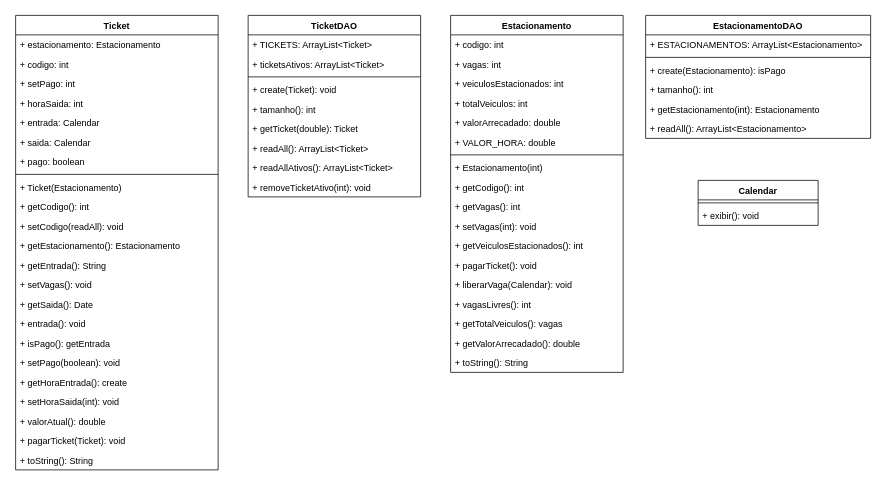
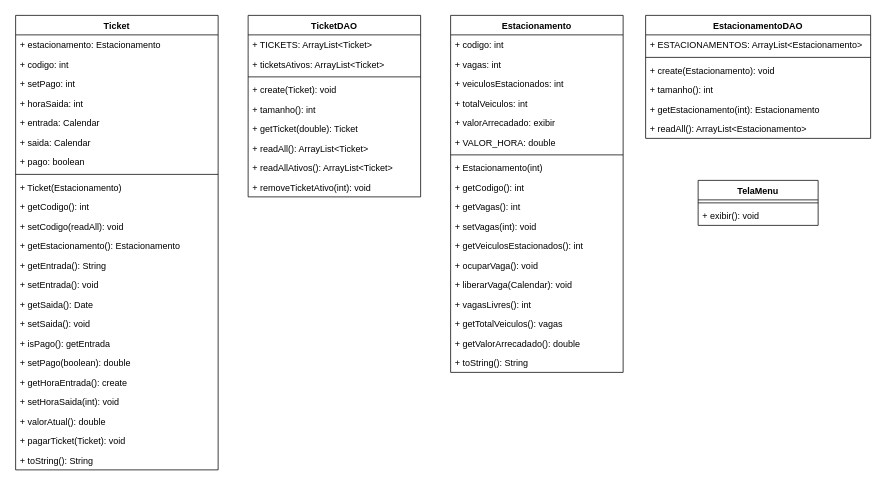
  <mxCell id="0" />
  <mxCell id="1" parent="0" />
  <mxCell id="2" value="Ticket" style="swimlane;fontStyle=1;align=center;verticalAlign=top;childLayout=stackLayout;horizontal=1;startSize=26;horizontalStack=0;resizeParent=1;resizeParentMax=0;resizeLast=0;collapsible=1;marginBottom=0;" vertex="1" parent="1"><mxGeometry x="20" y="20" width="270" height="606" as="geometry" /></mxCell>
  <mxCell id="3" value="+ estacionamento: Estacionamento" style="text;strokeColor=none;fillColor=none;align=left;verticalAlign=top;spacingLeft=4;spacingRight=4;overflow=hidden;rotatable=0;points=[[0,0.5],[1,0.5]];portConstraint=eastwest;" vertex="1" parent="2"><mxGeometry y="26" width="270" height="26" as="geometry" /></mxCell>
  <mxCell id="4" value="+ codigo: int" style="text;strokeColor=none;fillColor=none;align=left;verticalAlign=top;spacingLeft=4;spacingRight=4;overflow=hidden;rotatable=0;points=[[0,0.5],[1,0.5]];portConstraint=eastwest;" vertex="1" parent="2"><mxGeometry y="52" width="270" height="26" as="geometry" /></mxCell>
  <mxCell id="5" value="+ setPago: int" style="text;strokeColor=none;fillColor=none;align=left;verticalAlign=top;spacingLeft=4;spacingRight=4;overflow=hidden;rotatable=0;points=[[0,0.5],[1,0.5]];portConstraint=eastwest;" vertex="1" parent="2"><mxGeometry y="78" width="270" height="26" as="geometry" /></mxCell>
  <mxCell id="6" value="+ horaSaida: int" style="text;strokeColor=none;fillColor=none;align=left;verticalAlign=top;spacingLeft=4;spacingRight=4;overflow=hidden;rotatable=0;points=[[0,0.5],[1,0.5]];portConstraint=eastwest;" vertex="1" parent="2"><mxGeometry y="104" width="270" height="26" as="geometry" /></mxCell>
  <mxCell id="7" value="+ entrada: Calendar" style="text;strokeColor=none;fillColor=none;align=left;verticalAlign=top;spacingLeft=4;spacingRight=4;overflow=hidden;rotatable=0;points=[[0,0.5],[1,0.5]];portConstraint=eastwest;" vertex="1" parent="2"><mxGeometry y="130" width="270" height="26" as="geometry" /></mxCell>
  <mxCell id="8" value="+ saida: Calendar" style="text;strokeColor=none;fillColor=none;align=left;verticalAlign=top;spacingLeft=4;spacingRight=4;overflow=hidden;rotatable=0;points=[[0,0.5],[1,0.5]];portConstraint=eastwest;" vertex="1" parent="2"><mxGeometry y="156" width="270" height="26" as="geometry" /></mxCell>
  <mxCell id="9" value="+ pago: boolean" style="text;strokeColor=none;fillColor=none;align=left;verticalAlign=top;spacingLeft=4;spacingRight=4;overflow=hidden;rotatable=0;points=[[0,0.5],[1,0.5]];portConstraint=eastwest;" vertex="1" parent="2"><mxGeometry y="182" width="270" height="26" as="geometry" /></mxCell>
  <mxCell id="10" value="" style="line;strokeWidth=1;fillColor=none;align=left;verticalAlign=middle;spacingTop=-1;spacingLeft=3;spacingRight=3;rotatable=0;labelPosition=right;points=[];portConstraint=eastwest;" vertex="1" parent="2"><mxGeometry y="208" width="270" height="8" as="geometry" /></mxCell>
  <mxCell id="11" value="+ Ticket(Estacionamento)" style="text;strokeColor=none;fillColor=none;align=left;verticalAlign=top;spacingLeft=4;spacingRight=4;overflow=hidden;rotatable=0;points=[[0,0.5],[1,0.5]];portConstraint=eastwest;" vertex="1" parent="2"><mxGeometry y="216" width="270" height="26" as="geometry" /></mxCell>
  <mxCell id="12" value="+ getCodigo(): int" style="text;strokeColor=none;fillColor=none;align=left;verticalAlign=top;spacingLeft=4;spacingRight=4;overflow=hidden;rotatable=0;points=[[0,0.5],[1,0.5]];portConstraint=eastwest;" vertex="1" parent="2"><mxGeometry y="242" width="270" height="26" as="geometry" /></mxCell>
  <mxCell id="13" value="+ setCodigo(readAll): void" style="text;strokeColor=none;fillColor=none;align=left;verticalAlign=top;spacingLeft=4;spacingRight=4;overflow=hidden;rotatable=0;points=[[0,0.5],[1,0.5]];portConstraint=eastwest;" vertex="1" parent="2"><mxGeometry y="268" width="270" height="26" as="geometry" /></mxCell>
  <mxCell id="14" value="+ getEstacionamento(): Estacionamento" style="text;strokeColor=none;fillColor=none;align=left;verticalAlign=top;spacingLeft=4;spacingRight=4;overflow=hidden;rotatable=0;points=[[0,0.5],[1,0.5]];portConstraint=eastwest;" vertex="1" parent="2"><mxGeometry y="294" width="270" height="26" as="geometry" /></mxCell>
  <mxCell id="15" value="+ getEntrada(): String" style="text;strokeColor=none;fillColor=none;align=left;verticalAlign=top;spacingLeft=4;spacingRight=4;overflow=hidden;rotatable=0;points=[[0,0.5],[1,0.5]];portConstraint=eastwest;" vertex="1" parent="2"><mxGeometry y="320" width="270" height="26" as="geometry" /></mxCell>
- <mxCell id="16" value="+ setVagas(): void" style="text;strokeColor=none;fillColor=none;align=left;verticalAlign=top;spacingLeft=4;spacingRight=4;overflow=hidden;rotatable=0;points=[[0,0.5],[1,0.5]];portConstraint=eastwest;" vertex="1" parent="2"><mxGeometry y="346" width="270" height="26" as="geometry" /></mxCell>
+ <mxCell id="16" value="+ setEntrada(): void" style="text;strokeColor=none;fillColor=none;align=left;verticalAlign=top;spacingLeft=4;spacingRight=4;overflow=hidden;rotatable=0;points=[[0,0.5],[1,0.5]];portConstraint=eastwest;" vertex="1" parent="2"><mxGeometry y="346" width="270" height="26" as="geometry" /></mxCell>
  <mxCell id="17" value="+ getSaida(): Date" style="text;strokeColor=none;fillColor=none;align=left;verticalAlign=top;spacingLeft=4;spacingRight=4;overflow=hidden;rotatable=0;points=[[0,0.5],[1,0.5]];portConstraint=eastwest;" vertex="1" parent="2"><mxGeometry y="372" width="270" height="26" as="geometry" /></mxCell>
- <mxCell id="18" value="+ entrada(): void" style="text;strokeColor=none;fillColor=none;align=left;verticalAlign=top;spacingLeft=4;spacingRight=4;overflow=hidden;rotatable=0;points=[[0,0.5],[1,0.5]];portConstraint=eastwest;" vertex="1" parent="2"><mxGeometry y="398" width="270" height="26" as="geometry" /></mxCell>
+ <mxCell id="18" value="+ setSaida(): void" style="text;strokeColor=none;fillColor=none;align=left;verticalAlign=top;spacingLeft=4;spacingRight=4;overflow=hidden;rotatable=0;points=[[0,0.5],[1,0.5]];portConstraint=eastwest;" vertex="1" parent="2"><mxGeometry y="398" width="270" height="26" as="geometry" /></mxCell>
  <mxCell id="19" value="+ isPago(): getEntrada" style="text;strokeColor=none;fillColor=none;align=left;verticalAlign=top;spacingLeft=4;spacingRight=4;overflow=hidden;rotatable=0;points=[[0,0.5],[1,0.5]];portConstraint=eastwest;" vertex="1" parent="2"><mxGeometry y="424" width="270" height="26" as="geometry" /></mxCell>
- <mxCell id="20" value="+ setPago(boolean): void" style="text;strokeColor=none;fillColor=none;align=left;verticalAlign=top;spacingLeft=4;spacingRight=4;overflow=hidden;rotatable=0;points=[[0,0.5],[1,0.5]];portConstraint=eastwest;" vertex="1" parent="2"><mxGeometry y="450" width="270" height="26" as="geometry" /></mxCell>
+ <mxCell id="20" value="+ setPago(boolean): double" style="text;strokeColor=none;fillColor=none;align=left;verticalAlign=top;spacingLeft=4;spacingRight=4;overflow=hidden;rotatable=0;points=[[0,0.5],[1,0.5]];portConstraint=eastwest;" vertex="1" parent="2"><mxGeometry y="450" width="270" height="26" as="geometry" /></mxCell>
  <mxCell id="21" value="+ getHoraEntrada(): create" style="text;strokeColor=none;fillColor=none;align=left;verticalAlign=top;spacingLeft=4;spacingRight=4;overflow=hidden;rotatable=0;points=[[0,0.5],[1,0.5]];portConstraint=eastwest;" vertex="1" parent="2"><mxGeometry y="476" width="270" height="26" as="geometry" /></mxCell>
  <mxCell id="22" value="+ setHoraSaida(int): void" style="text;strokeColor=none;fillColor=none;align=left;verticalAlign=top;spacingLeft=4;spacingRight=4;overflow=hidden;rotatable=0;points=[[0,0.5],[1,0.5]];portConstraint=eastwest;" vertex="1" parent="2"><mxGeometry y="502" width="270" height="26" as="geometry" /></mxCell>
  <mxCell id="23" value="+ valorAtual(): double" style="text;strokeColor=none;fillColor=none;align=left;verticalAlign=top;spacingLeft=4;spacingRight=4;overflow=hidden;rotatable=0;points=[[0,0.5],[1,0.5]];portConstraint=eastwest;" vertex="1" parent="2"><mxGeometry y="528" width="270" height="26" as="geometry" /></mxCell>
  <mxCell id="24" value="+ pagarTicket(Ticket): void" style="text;strokeColor=none;fillColor=none;align=left;verticalAlign=top;spacingLeft=4;spacingRight=4;overflow=hidden;rotatable=0;points=[[0,0.5],[1,0.5]];portConstraint=eastwest;" vertex="1" parent="2"><mxGeometry y="554" width="270" height="26" as="geometry" /></mxCell>
  <mxCell id="25" value="+ toString(): String" style="text;strokeColor=none;fillColor=none;align=left;verticalAlign=top;spacingLeft=4;spacingRight=4;overflow=hidden;rotatable=0;points=[[0,0.5],[1,0.5]];portConstraint=eastwest;" vertex="1" parent="2"><mxGeometry y="580" width="270" height="26" as="geometry" /></mxCell>
  <mxCell id="26" value="TicketDAO" style="swimlane;fontStyle=1;align=center;verticalAlign=top;childLayout=stackLayout;horizontal=1;startSize=26;horizontalStack=0;resizeParent=1;resizeParentMax=0;resizeLast=0;collapsible=1;marginBottom=0;" vertex="1" parent="1"><mxGeometry x="330" y="20" width="230" height="242" as="geometry" /></mxCell>
  <mxCell id="27" value="+ TICKETS: ArrayList&lt;Ticket&gt;" style="text;strokeColor=none;fillColor=none;align=left;verticalAlign=top;spacingLeft=4;spacingRight=4;overflow=hidden;rotatable=0;points=[[0,0.5],[1,0.5]];portConstraint=eastwest;" vertex="1" parent="26"><mxGeometry y="26" width="230" height="26" as="geometry" /></mxCell>
  <mxCell id="28" value="+ ticketsAtivos: ArrayList&lt;Ticket&gt;" style="text;strokeColor=none;fillColor=none;align=left;verticalAlign=top;spacingLeft=4;spacingRight=4;overflow=hidden;rotatable=0;points=[[0,0.5],[1,0.5]];portConstraint=eastwest;" vertex="1" parent="26"><mxGeometry y="52" width="230" height="26" as="geometry" /></mxCell>
  <mxCell id="29" value="" style="line;strokeWidth=1;fillColor=none;align=left;verticalAlign=middle;spacingTop=-1;spacingLeft=3;spacingRight=3;rotatable=0;labelPosition=right;points=[];portConstraint=eastwest;" vertex="1" parent="26"><mxGeometry y="78" width="230" height="8" as="geometry" /></mxCell>
  <mxCell id="30" value="+ create(Ticket): void" style="text;strokeColor=none;fillColor=none;align=left;verticalAlign=top;spacingLeft=4;spacingRight=4;overflow=hidden;rotatable=0;points=[[0,0.5],[1,0.5]];portConstraint=eastwest;" vertex="1" parent="26"><mxGeometry y="86" width="230" height="26" as="geometry" /></mxCell>
  <mxCell id="31" value="+ tamanho(): int" style="text;strokeColor=none;fillColor=none;align=left;verticalAlign=top;spacingLeft=4;spacingRight=4;overflow=hidden;rotatable=0;points=[[0,0.5],[1,0.5]];portConstraint=eastwest;" vertex="1" parent="26"><mxGeometry y="112" width="230" height="26" as="geometry" /></mxCell>
  <mxCell id="32" value="+ getTicket(double): Ticket" style="text;strokeColor=none;fillColor=none;align=left;verticalAlign=top;spacingLeft=4;spacingRight=4;overflow=hidden;rotatable=0;points=[[0,0.5],[1,0.5]];portConstraint=eastwest;" vertex="1" parent="26"><mxGeometry y="138" width="230" height="26" as="geometry" /></mxCell>
  <mxCell id="33" value="+ readAll(): ArrayList&lt;Ticket&gt;" style="text;strokeColor=none;fillColor=none;align=left;verticalAlign=top;spacingLeft=4;spacingRight=4;overflow=hidden;rotatable=0;points=[[0,0.5],[1,0.5]];portConstraint=eastwest;" vertex="1" parent="26"><mxGeometry y="164" width="230" height="26" as="geometry" /></mxCell>
  <mxCell id="34" value="+ readAllAtivos(): ArrayList&lt;Ticket&gt;" style="text;strokeColor=none;fillColor=none;align=left;verticalAlign=top;spacingLeft=4;spacingRight=4;overflow=hidden;rotatable=0;points=[[0,0.5],[1,0.5]];portConstraint=eastwest;" vertex="1" parent="26"><mxGeometry y="190" width="230" height="26" as="geometry" /></mxCell>
  <mxCell id="35" value="+ removeTicketAtivo(int): void" style="text;strokeColor=none;fillColor=none;align=left;verticalAlign=top;spacingLeft=4;spacingRight=4;overflow=hidden;rotatable=0;points=[[0,0.5],[1,0.5]];portConstraint=eastwest;" vertex="1" parent="26"><mxGeometry y="216" width="230" height="26" as="geometry" /></mxCell>
  <mxCell id="36" value="Estacionamento" style="swimlane;fontStyle=1;align=center;verticalAlign=top;childLayout=stackLayout;horizontal=1;startSize=26;horizontalStack=0;resizeParent=1;resizeParentMax=0;resizeLast=0;collapsible=1;marginBottom=0;" vertex="1" parent="1"><mxGeometry x="600" y="20" width="230" height="476" as="geometry" /></mxCell>
  <mxCell id="37" value="+ codigo: int" style="text;strokeColor=none;fillColor=none;align=left;verticalAlign=top;spacingLeft=4;spacingRight=4;overflow=hidden;rotatable=0;points=[[0,0.5],[1,0.5]];portConstraint=eastwest;" vertex="1" parent="36"><mxGeometry y="26" width="230" height="26" as="geometry" /></mxCell>
  <mxCell id="38" value="+ vagas: int" style="text;strokeColor=none;fillColor=none;align=left;verticalAlign=top;spacingLeft=4;spacingRight=4;overflow=hidden;rotatable=0;points=[[0,0.5],[1,0.5]];portConstraint=eastwest;" vertex="1" parent="36"><mxGeometry y="52" width="230" height="26" as="geometry" /></mxCell>
  <mxCell id="39" value="+ veiculosEstacionados: int" style="text;strokeColor=none;fillColor=none;align=left;verticalAlign=top;spacingLeft=4;spacingRight=4;overflow=hidden;rotatable=0;points=[[0,0.5],[1,0.5]];portConstraint=eastwest;" vertex="1" parent="36"><mxGeometry y="78" width="230" height="26" as="geometry" /></mxCell>
  <mxCell id="40" value="+ totalVeiculos: int" style="text;strokeColor=none;fillColor=none;align=left;verticalAlign=top;spacingLeft=4;spacingRight=4;overflow=hidden;rotatable=0;points=[[0,0.5],[1,0.5]];portConstraint=eastwest;" vertex="1" parent="36"><mxGeometry y="104" width="230" height="26" as="geometry" /></mxCell>
- <mxCell id="41" value="+ valorArrecadado: double" style="text;strokeColor=none;fillColor=none;align=left;verticalAlign=top;spacingLeft=4;spacingRight=4;overflow=hidden;rotatable=0;points=[[0,0.5],[1,0.5]];portConstraint=eastwest;" vertex="1" parent="36"><mxGeometry y="130" width="230" height="26" as="geometry" /></mxCell>
+ <mxCell id="41" value="+ valorArrecadado: exibir" style="text;strokeColor=none;fillColor=none;align=left;verticalAlign=top;spacingLeft=4;spacingRight=4;overflow=hidden;rotatable=0;points=[[0,0.5],[1,0.5]];portConstraint=eastwest;" vertex="1" parent="36"><mxGeometry y="130" width="230" height="26" as="geometry" /></mxCell>
  <mxCell id="42" value="+ VALOR_HORA: double" style="text;strokeColor=none;fillColor=none;align=left;verticalAlign=top;spacingLeft=4;spacingRight=4;overflow=hidden;rotatable=0;points=[[0,0.5],[1,0.5]];portConstraint=eastwest;" vertex="1" parent="36"><mxGeometry y="156" width="230" height="26" as="geometry" /></mxCell>
  <mxCell id="43" value="" style="line;strokeWidth=1;fillColor=none;align=left;verticalAlign=middle;spacingTop=-1;spacingLeft=3;spacingRight=3;rotatable=0;labelPosition=right;points=[];portConstraint=eastwest;" vertex="1" parent="36"><mxGeometry y="182" width="230" height="8" as="geometry" /></mxCell>
  <mxCell id="44" value="+ Estacionamento(int)" style="text;strokeColor=none;fillColor=none;align=left;verticalAlign=top;spacingLeft=4;spacingRight=4;overflow=hidden;rotatable=0;points=[[0,0.5],[1,0.5]];portConstraint=eastwest;" vertex="1" parent="36"><mxGeometry y="190" width="230" height="26" as="geometry" /></mxCell>
  <mxCell id="45" value="+ getCodigo(): int" style="text;strokeColor=none;fillColor=none;align=left;verticalAlign=top;spacingLeft=4;spacingRight=4;overflow=hidden;rotatable=0;points=[[0,0.5],[1,0.5]];portConstraint=eastwest;" vertex="1" parent="36"><mxGeometry y="216" width="230" height="26" as="geometry" /></mxCell>
  <mxCell id="46" value="+ getVagas(): int" style="text;strokeColor=none;fillColor=none;align=left;verticalAlign=top;spacingLeft=4;spacingRight=4;overflow=hidden;rotatable=0;points=[[0,0.5],[1,0.5]];portConstraint=eastwest;" vertex="1" parent="36"><mxGeometry y="242" width="230" height="26" as="geometry" /></mxCell>
  <mxCell id="47" value="+ setVagas(int): void" style="text;strokeColor=none;fillColor=none;align=left;verticalAlign=top;spacingLeft=4;spacingRight=4;overflow=hidden;rotatable=0;points=[[0,0.5],[1,0.5]];portConstraint=eastwest;" vertex="1" parent="36"><mxGeometry y="268" width="230" height="26" as="geometry" /></mxCell>
  <mxCell id="48" value="+ getVeiculosEstacionados(): int" style="text;strokeColor=none;fillColor=none;align=left;verticalAlign=top;spacingLeft=4;spacingRight=4;overflow=hidden;rotatable=0;points=[[0,0.5],[1,0.5]];portConstraint=eastwest;" vertex="1" parent="36"><mxGeometry y="294" width="230" height="26" as="geometry" /></mxCell>
- <mxCell id="49" value="+ pagarTicket(): void" style="text;strokeColor=none;fillColor=none;align=left;verticalAlign=top;spacingLeft=4;spacingRight=4;overflow=hidden;rotatable=0;points=[[0,0.5],[1,0.5]];portConstraint=eastwest;" vertex="1" parent="36"><mxGeometry y="320" width="230" height="26" as="geometry" /></mxCell>
+ <mxCell id="49" value="+ ocuparVaga(): void" style="text;strokeColor=none;fillColor=none;align=left;verticalAlign=top;spacingLeft=4;spacingRight=4;overflow=hidden;rotatable=0;points=[[0,0.5],[1,0.5]];portConstraint=eastwest;" vertex="1" parent="36"><mxGeometry y="320" width="230" height="26" as="geometry" /></mxCell>
  <mxCell id="50" value="+ liberarVaga(Calendar): void" style="text;strokeColor=none;fillColor=none;align=left;verticalAlign=top;spacingLeft=4;spacingRight=4;overflow=hidden;rotatable=0;points=[[0,0.5],[1,0.5]];portConstraint=eastwest;" vertex="1" parent="36"><mxGeometry y="346" width="230" height="26" as="geometry" /></mxCell>
  <mxCell id="51" value="+ vagasLivres(): int" style="text;strokeColor=none;fillColor=none;align=left;verticalAlign=top;spacingLeft=4;spacingRight=4;overflow=hidden;rotatable=0;points=[[0,0.5],[1,0.5]];portConstraint=eastwest;" vertex="1" parent="36"><mxGeometry y="372" width="230" height="26" as="geometry" /></mxCell>
  <mxCell id="52" value="+ getTotalVeiculos(): vagas" style="text;strokeColor=none;fillColor=none;align=left;verticalAlign=top;spacingLeft=4;spacingRight=4;overflow=hidden;rotatable=0;points=[[0,0.5],[1,0.5]];portConstraint=eastwest;" vertex="1" parent="36"><mxGeometry y="398" width="230" height="26" as="geometry" /></mxCell>
  <mxCell id="53" value="+ getValorArrecadado(): double" style="text;strokeColor=none;fillColor=none;align=left;verticalAlign=top;spacingLeft=4;spacingRight=4;overflow=hidden;rotatable=0;points=[[0,0.5],[1,0.5]];portConstraint=eastwest;" vertex="1" parent="36"><mxGeometry y="424" width="230" height="26" as="geometry" /></mxCell>
  <mxCell id="54" value="+ toString(): String" style="text;strokeColor=none;fillColor=none;align=left;verticalAlign=top;spacingLeft=4;spacingRight=4;overflow=hidden;rotatable=0;points=[[0,0.5],[1,0.5]];portConstraint=eastwest;" vertex="1" parent="36"><mxGeometry y="450" width="230" height="26" as="geometry" /></mxCell>
  <mxCell id="55" value="EstacionamentoDAO" style="swimlane;fontStyle=1;align=center;verticalAlign=top;childLayout=stackLayout;horizontal=1;startSize=26;horizontalStack=0;resizeParent=1;resizeParentMax=0;resizeLast=0;collapsible=1;marginBottom=0;" vertex="1" parent="1"><mxGeometry x="860" y="20" width="300" height="164" as="geometry" /></mxCell>
  <mxCell id="56" value="+ ESTACIONAMENTOS: ArrayList&lt;Estacionamento&gt;" style="text;strokeColor=none;fillColor=none;align=left;verticalAlign=top;spacingLeft=4;spacingRight=4;overflow=hidden;rotatable=0;points=[[0,0.5],[1,0.5]];portConstraint=eastwest;" vertex="1" parent="55"><mxGeometry y="26" width="300" height="26" as="geometry" /></mxCell>
  <mxCell id="57" value="" style="line;strokeWidth=1;fillColor=none;align=left;verticalAlign=middle;spacingTop=-1;spacingLeft=3;spacingRight=3;rotatable=0;labelPosition=right;points=[];portConstraint=eastwest;" vertex="1" parent="55"><mxGeometry y="52" width="300" height="8" as="geometry" /></mxCell>
- <mxCell id="58" value="+ create(Estacionamento): isPago" style="text;strokeColor=none;fillColor=none;align=left;verticalAlign=top;spacingLeft=4;spacingRight=4;overflow=hidden;rotatable=0;points=[[0,0.5],[1,0.5]];portConstraint=eastwest;" vertex="1" parent="55"><mxGeometry y="60" width="300" height="26" as="geometry" /></mxCell>
+ <mxCell id="58" value="+ create(Estacionamento): void" style="text;strokeColor=none;fillColor=none;align=left;verticalAlign=top;spacingLeft=4;spacingRight=4;overflow=hidden;rotatable=0;points=[[0,0.5],[1,0.5]];portConstraint=eastwest;" vertex="1" parent="55"><mxGeometry y="60" width="300" height="26" as="geometry" /></mxCell>
  <mxCell id="59" value="+ tamanho(): int" style="text;strokeColor=none;fillColor=none;align=left;verticalAlign=top;spacingLeft=4;spacingRight=4;overflow=hidden;rotatable=0;points=[[0,0.5],[1,0.5]];portConstraint=eastwest;" vertex="1" parent="55"><mxGeometry y="86" width="300" height="26" as="geometry" /></mxCell>
  <mxCell id="60" value="+ getEstacionamento(int): Estacionamento" style="text;strokeColor=none;fillColor=none;align=left;verticalAlign=top;spacingLeft=4;spacingRight=4;overflow=hidden;rotatable=0;points=[[0,0.5],[1,0.5]];portConstraint=eastwest;" vertex="1" parent="55"><mxGeometry y="112" width="300" height="26" as="geometry" /></mxCell>
  <mxCell id="61" value="+ readAll(): ArrayList&lt;Estacionamento&gt;" style="text;strokeColor=none;fillColor=none;align=left;verticalAlign=top;spacingLeft=4;spacingRight=4;overflow=hidden;rotatable=0;points=[[0,0.5],[1,0.5]];portConstraint=eastwest;" vertex="1" parent="55"><mxGeometry y="138" width="300" height="26" as="geometry" /></mxCell>
- <mxCell id="62" value="Calendar" style="swimlane;fontStyle=1;align=center;verticalAlign=top;childLayout=stackLayout;horizontal=1;startSize=26;horizontalStack=0;resizeParent=1;resizeParentMax=0;resizeLast=0;collapsible=1;marginBottom=0;" vertex="1" parent="1"><mxGeometry x="930" y="240" width="160" height="60" as="geometry" /></mxCell>
+ <mxCell id="62" value="TelaMenu" style="swimlane;fontStyle=1;align=center;verticalAlign=top;childLayout=stackLayout;horizontal=1;startSize=26;horizontalStack=0;resizeParent=1;resizeParentMax=0;resizeLast=0;collapsible=1;marginBottom=0;" vertex="1" parent="1"><mxGeometry x="930" y="240" width="160" height="60" as="geometry" /></mxCell>
  <mxCell id="63" value="" style="line;strokeWidth=1;fillColor=none;align=left;verticalAlign=middle;spacingTop=-1;spacingLeft=3;spacingRight=3;rotatable=0;labelPosition=right;points=[];portConstraint=eastwest;" vertex="1" parent="62"><mxGeometry y="26" width="160" height="8" as="geometry" /></mxCell>
  <mxCell id="64" value="+ exibir(): void" style="text;strokeColor=none;fillColor=none;align=left;verticalAlign=top;spacingLeft=4;spacingRight=4;overflow=hidden;rotatable=0;points=[[0,0.5],[1,0.5]];portConstraint=eastwest;" vertex="1" parent="62"><mxGeometry y="34" width="160" height="26" as="geometry" /></mxCell>
